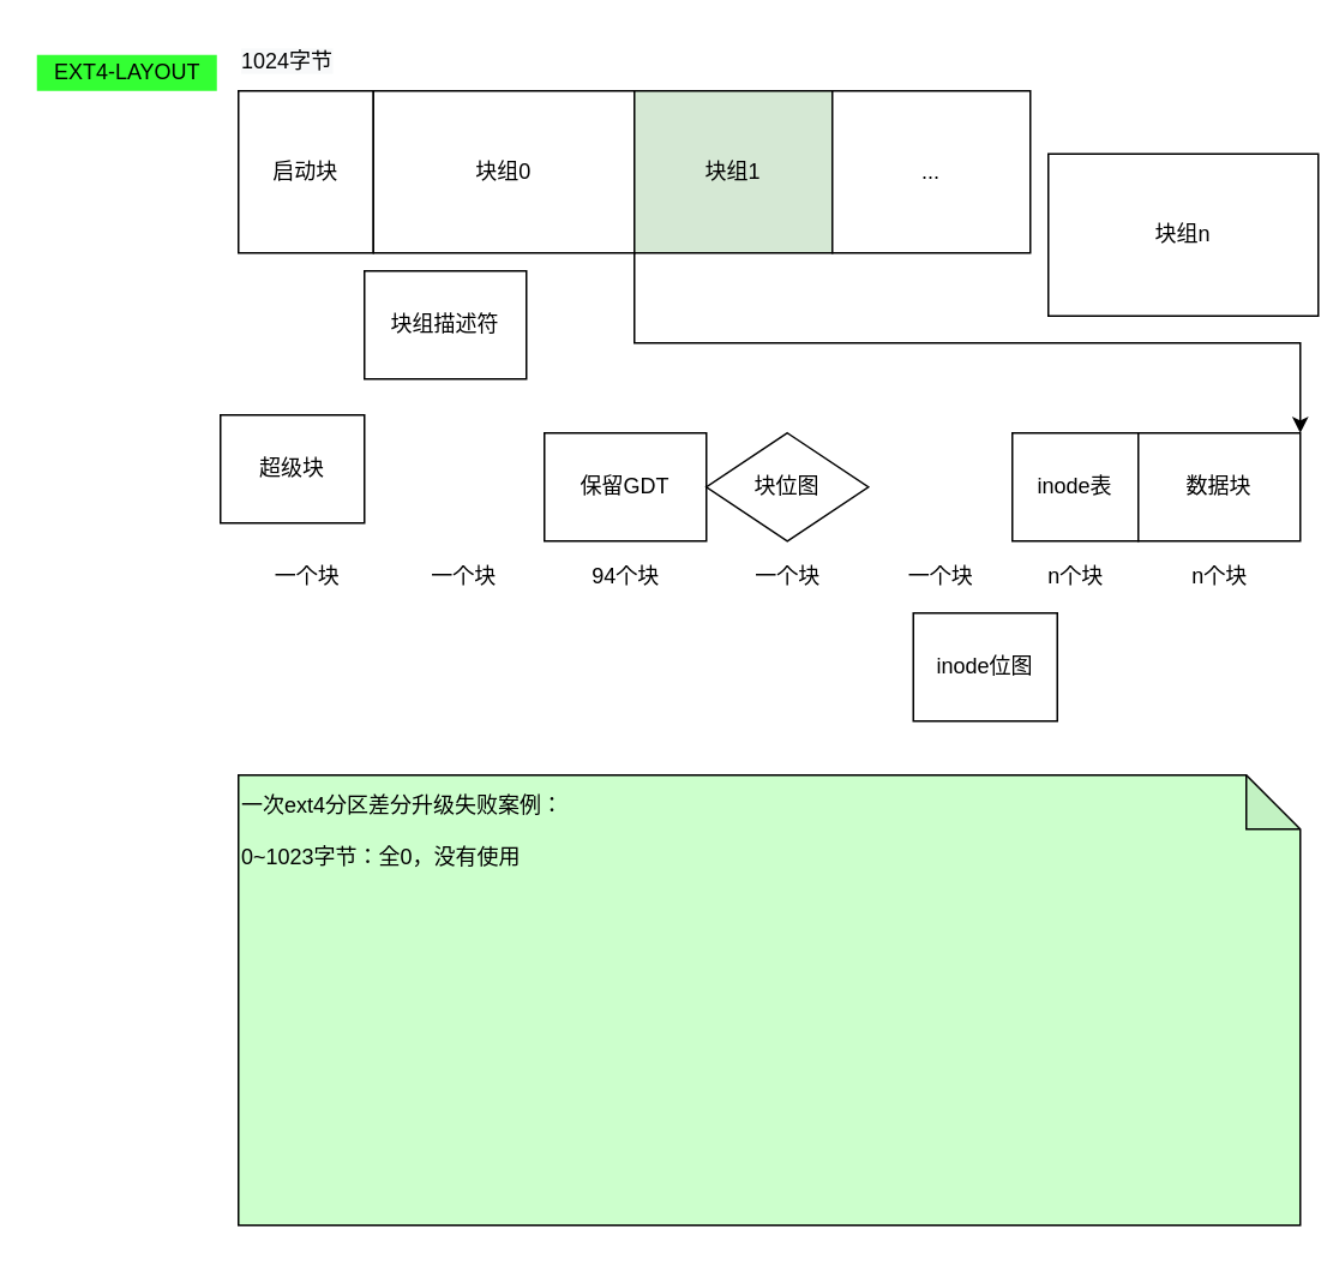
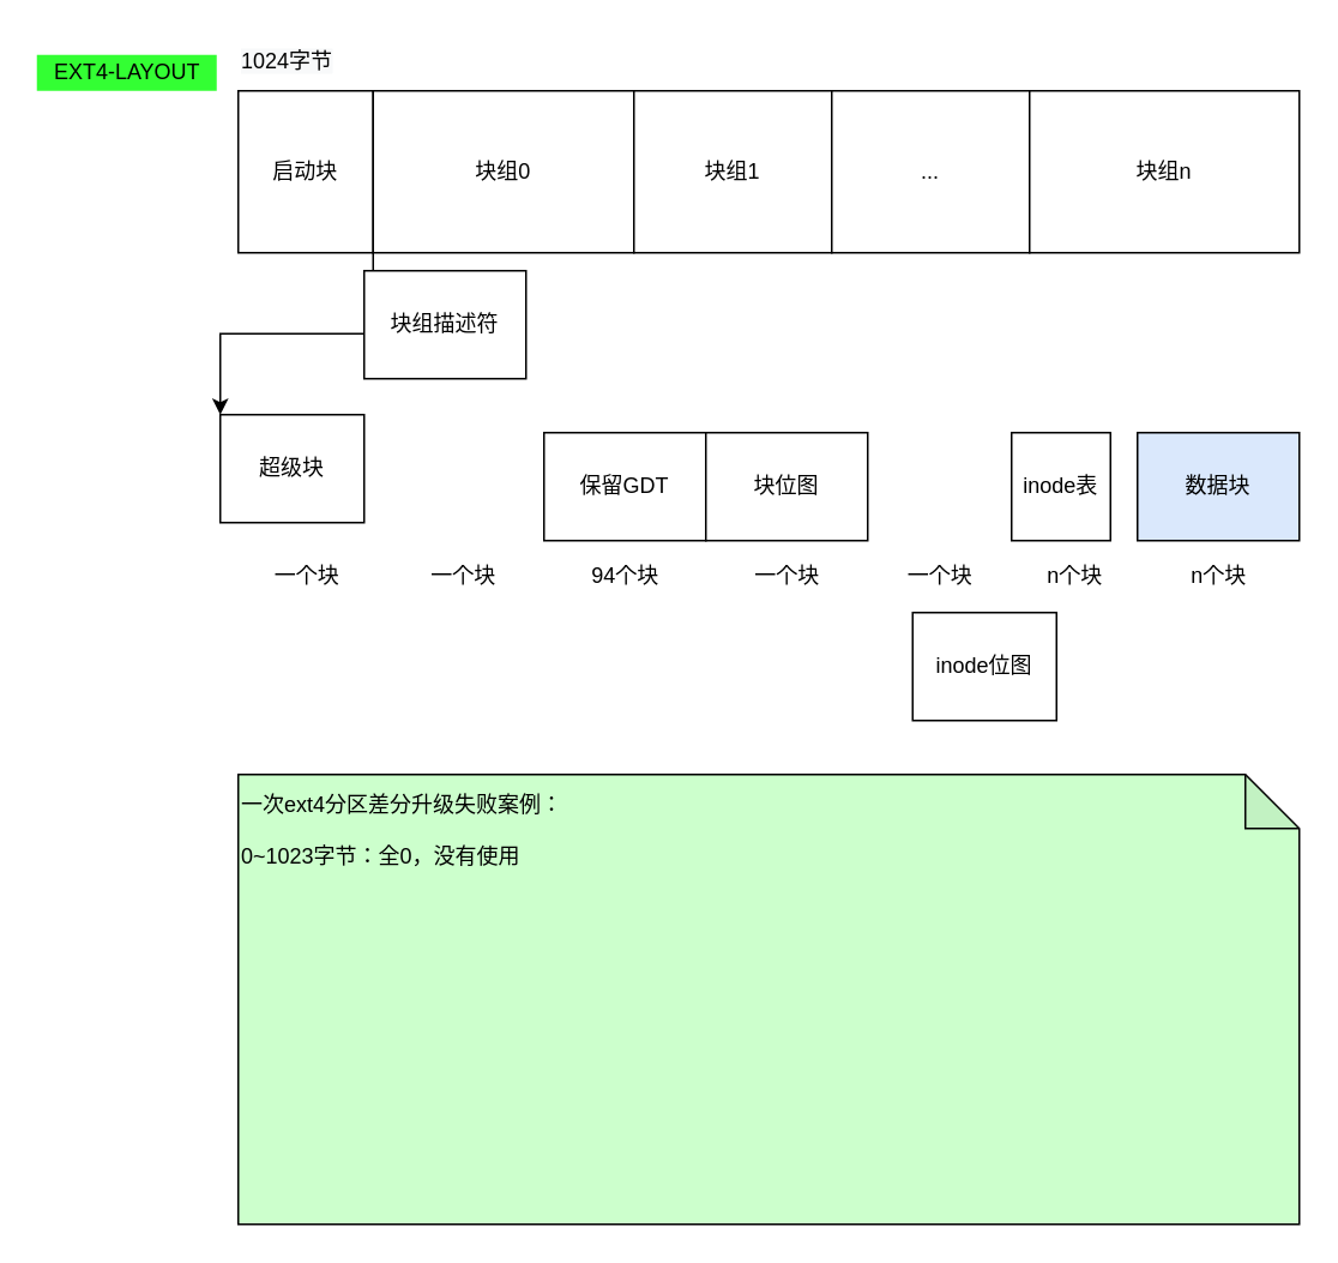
  <mxCell id="0" />
  <mxCell id="1" parent="0" />
  <mxCell id="2" value="启动块" style="rounded=0;whiteSpace=wrap;html=1;" vertex="1" parent="1"><mxGeometry x="132" y="50" width="75" height="90" as="geometry" /></mxCell>
- <mxCell id="3" style="edgeStyle=orthogonalEdgeStyle;rounded=0;orthogonalLoop=1;jettySize=auto;html=1;exitX=1;exitY=1;exitDx=0;exitDy=0;entryX=1;entryY=0;entryDx=0;entryDy=0;" edge="1" parent="1" source="5" target="16"><mxGeometry relative="1" as="geometry" /></mxCell>
+ <mxCell id="4" style="edgeStyle=orthogonalEdgeStyle;rounded=0;orthogonalLoop=1;jettySize=auto;html=1;exitX=0;exitY=1;exitDx=0;exitDy=0;entryX=0;entryY=0;entryDx=0;entryDy=0;" edge="1" parent="1" source="5" target="10"><mxGeometry relative="1" as="geometry" /></mxCell>
  <mxCell id="5" value="块组0" style="rounded=0;whiteSpace=wrap;html=1;" vertex="1" parent="1"><mxGeometry x="207" y="50" width="145" height="90" as="geometry" /></mxCell>
- <mxCell id="6" value="块组1" style="rounded=0;whiteSpace=wrap;html=1;fillColor=#d5e8d4;" vertex="1" parent="1"><mxGeometry x="352" y="50" width="110" height="90" as="geometry" /></mxCell>
+ <mxCell id="6" value="块组1" style="rounded=0;whiteSpace=wrap;html=1;" vertex="1" parent="1"><mxGeometry x="352" y="50" width="110" height="90" as="geometry" /></mxCell>
  <mxCell id="7" value="..." style="rounded=0;whiteSpace=wrap;html=1;" vertex="1" parent="1"><mxGeometry x="462" y="50" width="110" height="90" as="geometry" /></mxCell>
- <mxCell id="8" value="块组n" style="rounded=0;whiteSpace=wrap;html=1;" vertex="1" parent="1"><mxGeometry x="582" y="85" width="150" height="90" as="geometry" /></mxCell>
+ <mxCell id="8" value="块组n" style="rounded=0;whiteSpace=wrap;html=1;" vertex="1" parent="1"><mxGeometry x="572" y="50" width="150" height="90" as="geometry" /></mxCell>
  <mxCell id="9" value="&lt;meta http-equiv=&quot;content-type&quot; content=&quot;text/html; charset=utf-8&quot; style=&quot;&quot;&gt;&lt;span style=&quot;font-family: Helvetica; font-size: 12px; font-style: normal; font-variant-ligatures: normal; font-variant-caps: normal; font-weight: 400; letter-spacing: normal; orphans: 2; text-align: center; text-indent: 0px; text-transform: none; widows: 2; word-spacing: 0px; -webkit-text-stroke-width: 0px; background-color: rgb(248, 249, 250); text-decoration-style: initial; text-decoration-color: initial; float: none; display: inline !important;&quot;&gt;1024字节&lt;/span&gt;" style="text;whiteSpace=wrap;html=1;" vertex="1" parent="1"><mxGeometry x="132" y="20" width="80" height="30" as="geometry" /></mxCell>
  <mxCell id="10" value="超级块" style="rounded=0;whiteSpace=wrap;html=1;" vertex="1" parent="1"><mxGeometry x="122" y="230" width="80" height="60" as="geometry" /></mxCell>
  <mxCell id="11" value="块组描述符" style="rounded=0;whiteSpace=wrap;html=1;" vertex="1" parent="1"><mxGeometry x="202" y="150" width="90" height="60" as="geometry" /></mxCell>
  <mxCell id="12" value="保留GDT" style="rounded=0;whiteSpace=wrap;html=1;" vertex="1" parent="1"><mxGeometry x="302" y="240" width="90" height="60" as="geometry" /></mxCell>
- <mxCell id="13" value="块位图" style="rhombus;whiteSpace=wrap;html=1;" vertex="1" parent="1"><mxGeometry x="392" y="240" width="90" height="60" as="geometry" /></mxCell>
+ <mxCell id="13" value="块位图" style="rounded=0;whiteSpace=wrap;html=1;" vertex="1" parent="1"><mxGeometry x="392" y="240" width="90" height="60" as="geometry" /></mxCell>
  <mxCell id="14" value="inode位图" style="rounded=0;whiteSpace=wrap;html=1;" vertex="1" parent="1"><mxGeometry x="507" y="340" width="80" height="60" as="geometry" /></mxCell>
- <mxCell id="15" value="inode表" style="rounded=0;whiteSpace=wrap;html=1;" vertex="1" parent="1"><mxGeometry x="562" y="240" width="70" height="60" as="geometry" /></mxCell>
- <mxCell id="16" value="数据块" style="rounded=0;whiteSpace=wrap;html=1;" vertex="1" parent="1"><mxGeometry x="632" y="240" width="90" height="60" as="geometry" /></mxCell>
+ <mxCell id="15" value="inode表" style="rounded=0;whiteSpace=wrap;html=1;" vertex="1" parent="1"><mxGeometry x="562" y="240" width="55" height="60" as="geometry" /></mxCell>
+ <mxCell id="16" value="数据块" style="rounded=0;whiteSpace=wrap;html=1;fillColor=#dae8fc;" vertex="1" parent="1"><mxGeometry x="632" y="240" width="90" height="60" as="geometry" /></mxCell>
  <mxCell id="17" value="一个块" style="text;html=1;align=center;verticalAlign=middle;resizable=0;points=[];autosize=1;" vertex="1" parent="1"><mxGeometry x="144.5" y="310" width="50" height="20" as="geometry" /></mxCell>
  <mxCell id="18" value="一个块" style="text;html=1;align=center;verticalAlign=middle;resizable=0;points=[];autosize=1;" vertex="1" parent="1"><mxGeometry x="232" y="310" width="50" height="20" as="geometry" /></mxCell>
  <mxCell id="19" value="94个块" style="text;html=1;align=center;verticalAlign=middle;resizable=0;points=[];autosize=1;" vertex="1" parent="1"><mxGeometry x="322" y="310" width="50" height="20" as="geometry" /></mxCell>
  <mxCell id="20" value="一个块" style="text;html=1;align=center;verticalAlign=middle;resizable=0;points=[];autosize=1;" vertex="1" parent="1"><mxGeometry x="412" y="310" width="50" height="20" as="geometry" /></mxCell>
  <mxCell id="21" value="一个块" style="text;html=1;align=center;verticalAlign=middle;resizable=0;points=[];autosize=1;" vertex="1" parent="1"><mxGeometry x="497" y="310" width="50" height="20" as="geometry" /></mxCell>
  <mxCell id="22" value="n个块" style="text;html=1;align=center;verticalAlign=middle;resizable=0;points=[];autosize=1;" vertex="1" parent="1"><mxGeometry x="572" y="310" width="50" height="20" as="geometry" /></mxCell>
  <mxCell id="23" value="n个块" style="text;html=1;align=center;verticalAlign=middle;resizable=0;points=[];autosize=1;" vertex="1" parent="1"><mxGeometry x="652" y="310" width="50" height="20" as="geometry" /></mxCell>
  <mxCell id="24" value="EXT4-LAYOUT" style="text;html=1;align=center;verticalAlign=middle;resizable=0;points=[];autosize=1;fillColor=#33FF33;" vertex="1" parent="1"><mxGeometry x="20" y="30" width="100" height="20" as="geometry" /></mxCell>
  <mxCell id="25" value="&lt;br&gt;&lt;br&gt;一次ext4分区差分升级失败案例：&lt;br&gt;&lt;br&gt;0~1023字节：全0，没有使用&lt;br&gt;&lt;br&gt;&lt;br&gt;&lt;br&gt;&lt;br&gt;&lt;br&gt;&lt;br&gt;&lt;br&gt;&lt;br&gt;&lt;br&gt;&lt;br&gt;&lt;br&gt;&lt;br&gt;&lt;br&gt;&lt;br&gt;&lt;br&gt;" style="shape=note;whiteSpace=wrap;html=1;backgroundOutline=1;darkOpacity=0.05;shadow=0;fillColor=#CCFFCC;align=left;" vertex="1" parent="1"><mxGeometry x="132" y="430" width="590" height="250" as="geometry" /></mxCell>
